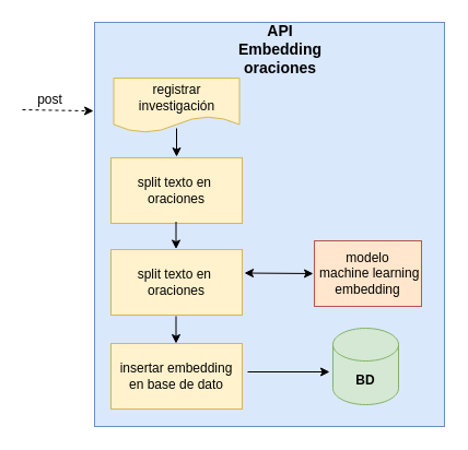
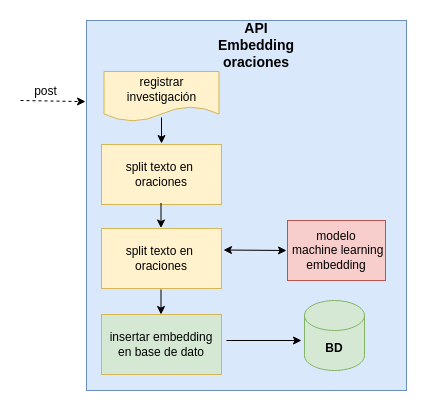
  <mxCell id="0" />
  <mxCell id="1" parent="0" />
  <mxCell id="2" value="" style="rounded=0;whiteSpace=wrap;html=1;fillColor=#dae8fc;strokeColor=#6c8ebf;" parent="1" vertex="1"><mxGeometry x="86" y="20" width="320" height="370" as="geometry" /></mxCell>
  <mxCell id="3" value="split texto en&amp;nbsp;&lt;br&gt;oraciones" style="rounded=0;whiteSpace=wrap;html=1;fillColor=#fff2cc;strokeColor=#d6b656;" parent="1" vertex="1"><mxGeometry x="101" y="144" width="120" height="60" as="geometry" /></mxCell>
  <mxCell id="4" value="&lt;b&gt;&lt;font style=&quot;font-size: 14px;&quot;&gt;API Embedding&lt;br&gt;oraciones&lt;br&gt;&lt;/font&gt;&lt;/b&gt;" style="text;html=1;strokeColor=none;fillColor=none;align=center;verticalAlign=middle;whiteSpace=wrap;rounded=0;" parent="1" vertex="1"><mxGeometry x="226" y="30" width="60" height="30" as="geometry" /></mxCell>
  <mxCell id="5" value="&lt;b&gt;BD&lt;/b&gt;" style="shape=cylinder3;whiteSpace=wrap;html=1;boundedLbl=1;backgroundOutline=1;size=15;fillColor=#d5e8d4;strokeColor=#82b366;" parent="1" vertex="1"><mxGeometry x="304" y="300" width="60" height="70" as="geometry" /></mxCell>
  <mxCell id="6" value="registrar investigación" style="shape=document;whiteSpace=wrap;html=1;boundedLbl=1;fillColor=#fff2cc;strokeColor=#d6b656;" parent="1" vertex="1"><mxGeometry x="103.5" y="71" width="115" height="50" as="geometry" /></mxCell>
  <mxCell id="7" value="split texto en&amp;nbsp;&lt;br&gt;oraciones" style="rounded=0;whiteSpace=wrap;html=1;fillColor=#fff2cc;strokeColor=#d6b656;" parent="1" vertex="1"><mxGeometry x="101" y="228" width="120" height="60" as="geometry" /></mxCell>
- <mxCell id="8" value="modelo&lt;br&gt;&amp;nbsp;machine learning embedding" style="rounded=0;whiteSpace=wrap;html=1;fillColor=#ffe6cc;strokeColor=#b85450;" parent="1" vertex="1"><mxGeometry x="287" y="220" width="98" height="60" as="geometry" /></mxCell>
- <mxCell id="9" value="insertar embedding en base de dato" style="rounded=0;whiteSpace=wrap;html=1;fillColor=#fff2cc;strokeColor=#d6b656;" parent="1" vertex="1"><mxGeometry x="101" y="314" width="120" height="60" as="geometry" /></mxCell>
+ <mxCell id="8" value="modelo&lt;br&gt;&amp;nbsp;machine learning embedding" style="rounded=0;whiteSpace=wrap;html=1;fillColor=#f8cecc;strokeColor=#b85450;" parent="1" vertex="1"><mxGeometry x="287" y="220" width="98" height="60" as="geometry" /></mxCell>
+ <mxCell id="9" value="insertar embedding en base de dato" style="rounded=0;whiteSpace=wrap;html=1;fillColor=#d5e8d4;strokeColor=#d6b656;" parent="1" vertex="1"><mxGeometry x="101" y="314" width="120" height="60" as="geometry" /></mxCell>
  <mxCell id="10" value="" style="endArrow=classic;html=1;rounded=0;entryX=-0.015;entryY=0.392;entryDx=0;entryDy=0;entryPerimeter=0;dashed=1;" parent="1" edge="1"><mxGeometry width="50" height="50" relative="1" as="geometry"><mxPoint x="20" y="100" as="sourcePoint" /><mxPoint x="85.05" y="101.12" as="targetPoint" /><Array as="points" /></mxGeometry></mxCell>
  <mxCell id="11" value="post" style="text;html=1;align=center;verticalAlign=middle;resizable=0;points=[];autosize=1;strokeColor=none;fillColor=none;" parent="1" vertex="1"><mxGeometry x="20" y="76" width="50" height="30" as="geometry" /></mxCell>
  <mxCell id="12" value="" style="endArrow=classic;startArrow=classic;html=1;rounded=0;" parent="1" edge="1"><mxGeometry width="50" height="50" relative="1" as="geometry"><mxPoint x="223" y="249.5" as="sourcePoint" /><mxPoint x="286" y="250" as="targetPoint" /></mxGeometry></mxCell>
  <mxCell id="13" value="" style="endArrow=classic;html=1;rounded=0;" parent="1" edge="1"><mxGeometry width="50" height="50" relative="1" as="geometry"><mxPoint x="226" y="340" as="sourcePoint" /><mxPoint x="301" y="340" as="targetPoint" /></mxGeometry></mxCell>
  <mxCell id="14" value="" style="endArrow=classic;html=1;rounded=0;entryX=0.5;entryY=0;entryDx=0;entryDy=0;" parent="1" edge="1"><mxGeometry width="50" height="50" relative="1" as="geometry"><mxPoint x="161" y="117" as="sourcePoint" /><mxPoint x="161" y="143" as="targetPoint" /></mxGeometry></mxCell>
  <mxCell id="15" value="" style="endArrow=classic;html=1;rounded=0;" parent="1" edge="1"><mxGeometry width="50" height="50" relative="1" as="geometry"><mxPoint x="160.5" y="202.5" as="sourcePoint" /><mxPoint x="160.5" y="227.5" as="targetPoint" /></mxGeometry></mxCell>
  <mxCell id="16" value="" style="endArrow=classic;html=1;rounded=0;" parent="1" edge="1"><mxGeometry width="50" height="50" relative="1" as="geometry"><mxPoint x="160.5" y="289" as="sourcePoint" /><mxPoint x="160.5" y="314" as="targetPoint" /><Array as="points"><mxPoint x="160.5" y="289" /></Array></mxGeometry></mxCell>
